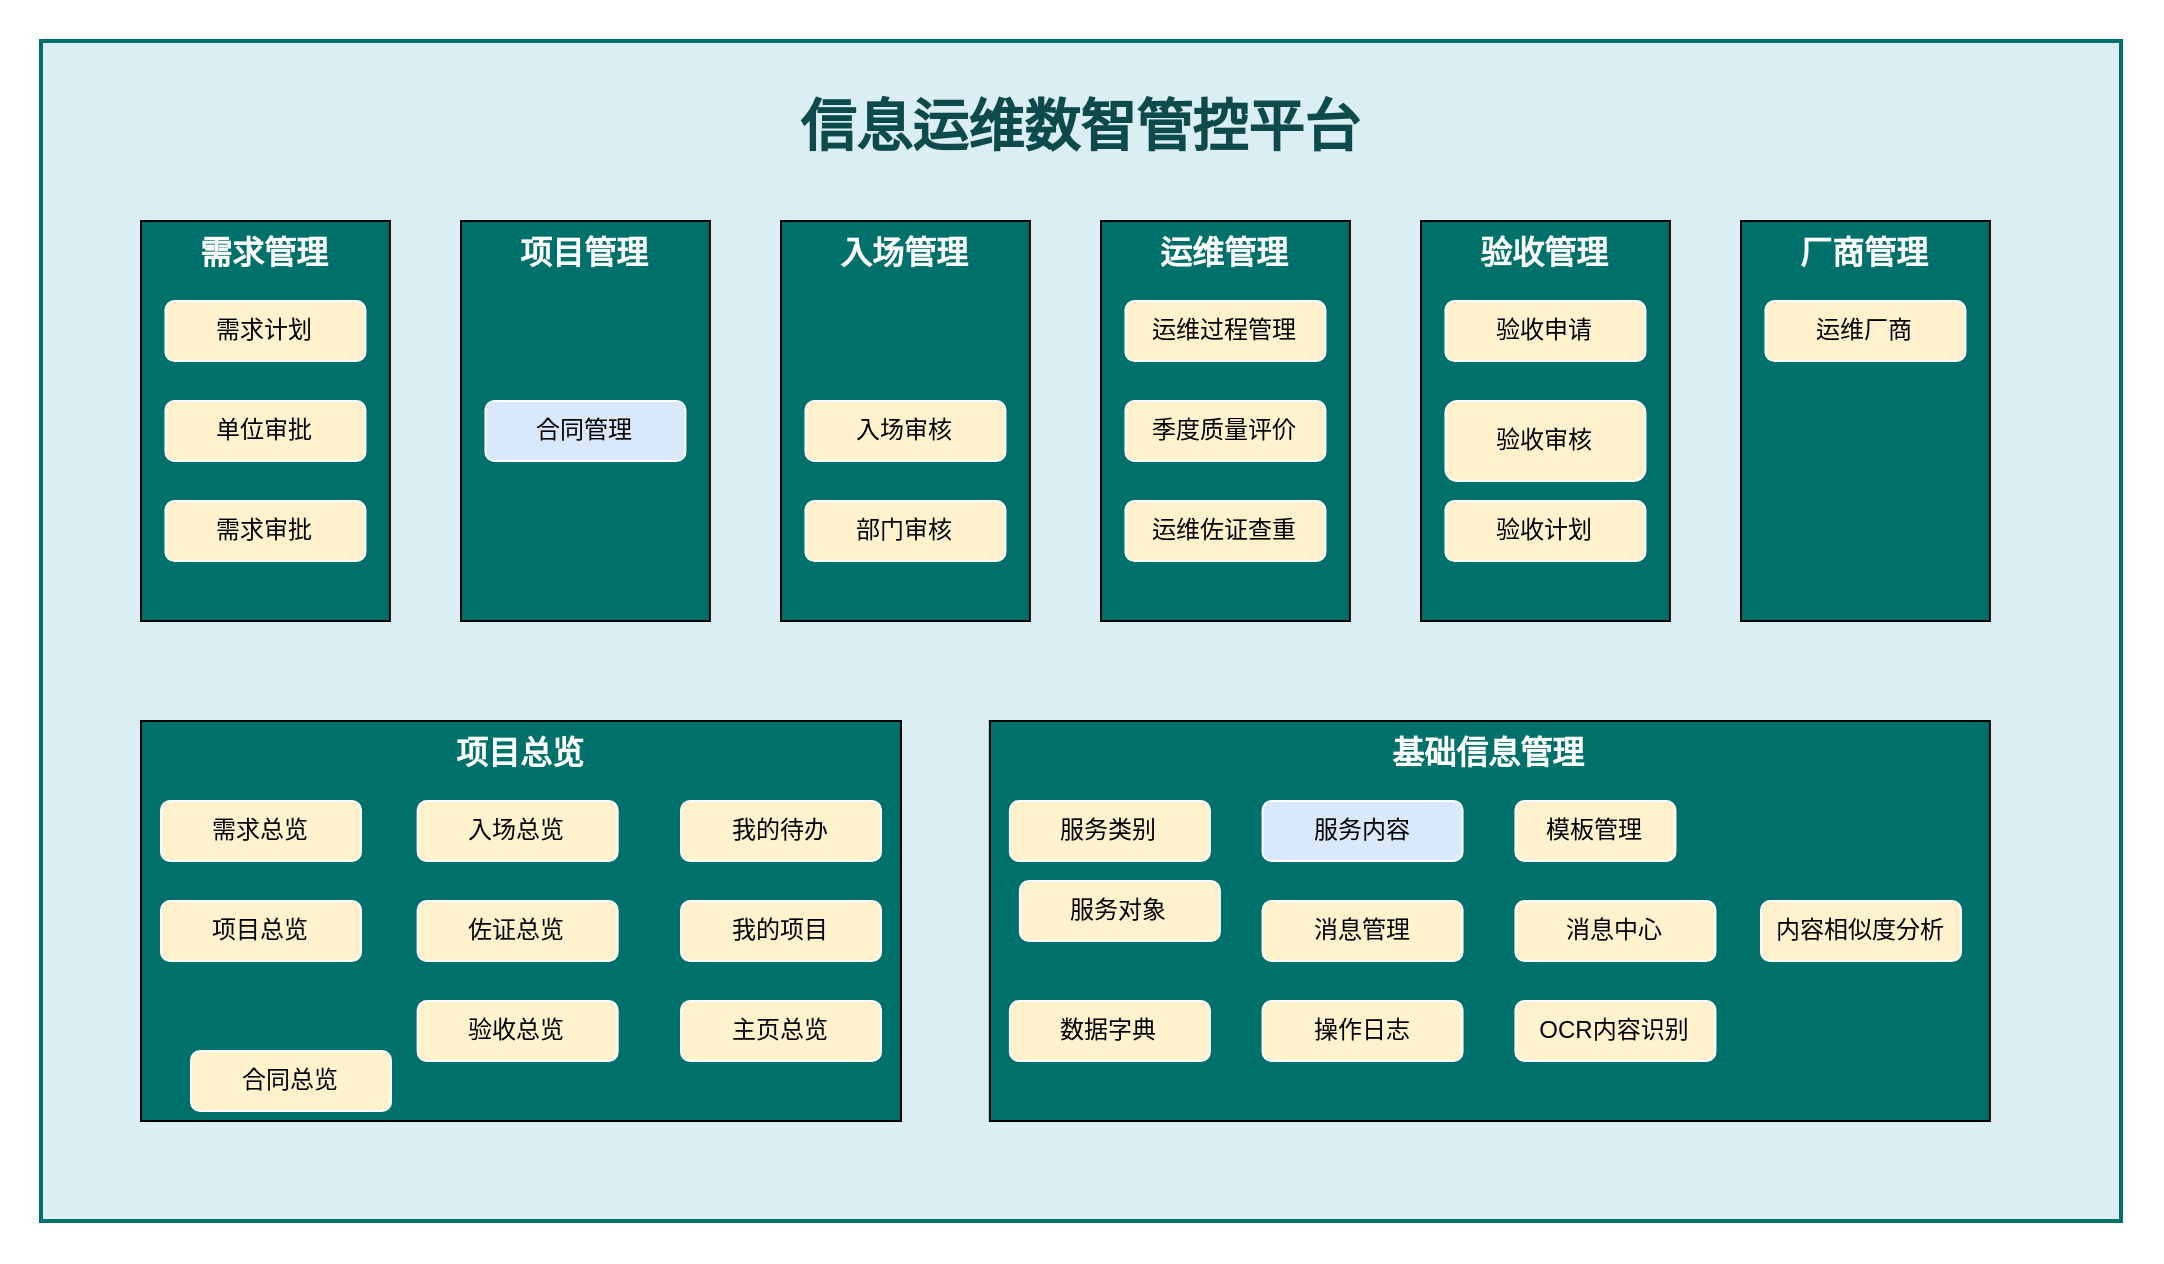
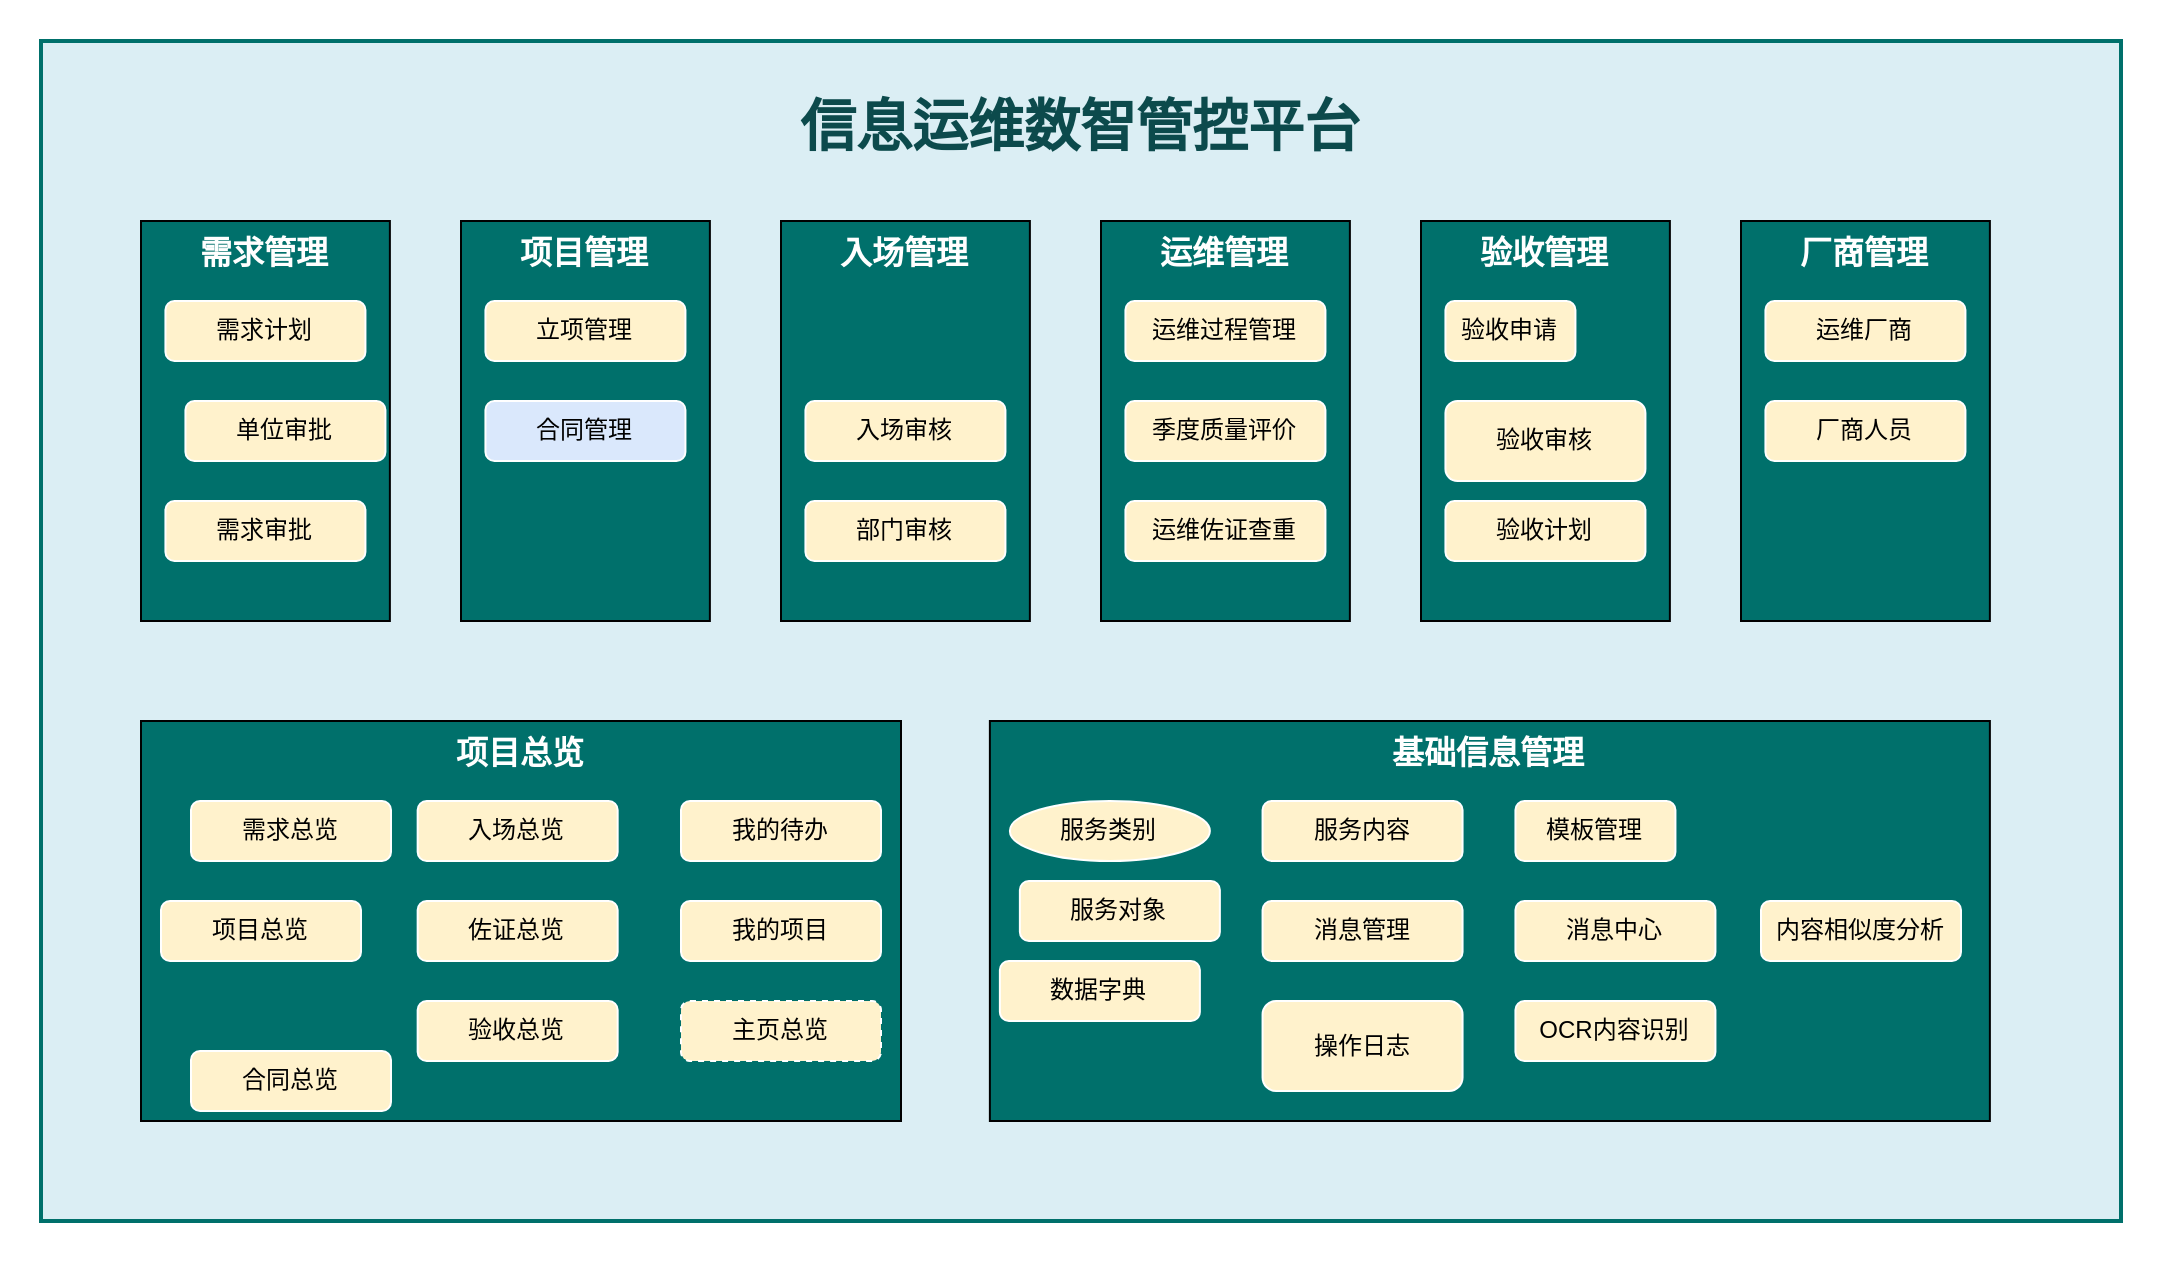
  <mxCell id="0" />
  <mxCell id="1" parent="0" />
  <mxCell id="2" value="信息运维数智管控平台" style="rounded=0;whiteSpace=wrap;html=1;verticalAlign=top;fontSize=28;spacingTop=20;strokeColor=#00706B;fillColor=#DBEEF4;fontColor=#0C4A4C;fontStyle=1;strokeWidth=2;" parent="1" vertex="1"><mxGeometry x="20" y="20" width="1040" height="590" as="geometry" /></mxCell>
  <mxCell id="3" value="项目总览" style="rounded=0;whiteSpace=wrap;html=1;verticalAlign=top;fontSize=16;fillColor=#00706B;fontColor=#FFFFFF;fontStyle=1;" parent="1" vertex="1"><mxGeometry x="70" y="360" width="380" height="200" as="geometry" /></mxCell>
- <mxCell id="4" value="需求总览" style="rounded=1;whiteSpace=wrap;html=1;strokeColor=#FFFFFF;fillColor=#FFF2CC;" parent="1" vertex="1"><mxGeometry x="80" y="400" width="100" height="30" as="geometry" /></mxCell>
+ <mxCell id="4" value="需求总览" style="rounded=1;whiteSpace=wrap;html=1;strokeColor=#FFFFFF;fillColor=#FFF2CC;" parent="1" vertex="1"><mxGeometry x="95" y="400" width="100" height="30" as="geometry" /></mxCell>
  <mxCell id="5" value="项目总览" style="rounded=1;whiteSpace=wrap;html=1;strokeColor=#FFFFFF;fillColor=#FFF2CC;" parent="1" vertex="1"><mxGeometry x="80" y="450" width="100" height="30" as="geometry" /></mxCell>
  <mxCell id="6" value="合同总览" style="rounded=1;whiteSpace=wrap;html=1;strokeColor=#FFFFFF;fillColor=#FFF2CC;" parent="1" vertex="1"><mxGeometry x="95" y="525" width="100" height="30" as="geometry" /></mxCell>
  <mxCell id="7" value="入场总览" style="rounded=1;whiteSpace=wrap;html=1;strokeColor=#FFFFFF;fillColor=#FFF2CC;" parent="1" vertex="1"><mxGeometry x="208.33" y="400" width="100" height="30" as="geometry" /></mxCell>
  <mxCell id="8" value="佐证总览" style="rounded=1;whiteSpace=wrap;html=1;strokeColor=#FFFFFF;fillColor=#FFF2CC;" parent="1" vertex="1"><mxGeometry x="208.33" y="450" width="100" height="30" as="geometry" /></mxCell>
  <mxCell id="9" value="验收总览" style="rounded=1;whiteSpace=wrap;html=1;strokeColor=#FFFFFF;fillColor=#FFF2CC;" parent="1" vertex="1"><mxGeometry x="208.33" y="500" width="100" height="30" as="geometry" /></mxCell>
  <mxCell id="10" value="厂商管理" style="rounded=0;whiteSpace=wrap;html=1;verticalAlign=top;fontSize=16;fillColor=#00706B;fontColor=#FFFFFF;fontStyle=1" parent="1" vertex="1"><mxGeometry x="870" y="110" width="124.44" height="200" as="geometry" /></mxCell>
  <mxCell id="11" value="运维厂商" style="rounded=1;whiteSpace=wrap;html=1;strokeColor=#FFFFFF;fillColor=#FFF2CC;" parent="1" vertex="1"><mxGeometry x="882.22" y="150" width="100" height="30" as="geometry" /></mxCell>
+ <mxCell id="12" value="厂商人员" style="rounded=1;whiteSpace=wrap;html=1;strokeColor=#FFFFFF;fillColor=#FFF2CC;" parent="1" vertex="1"><mxGeometry x="882.22" y="200" width="100" height="30" as="geometry" /></mxCell>
  <mxCell id="13" value="基础信息管理" style="rounded=0;whiteSpace=wrap;html=1;verticalAlign=top;fontSize=16;fillColor=#00706B;fontColor=#FFFFFF;fontStyle=1" parent="1" vertex="1"><mxGeometry x="494.44" y="360" width="500" height="200" as="geometry" /></mxCell>
- <mxCell id="14" value="服务类别" style="rounded=1;whiteSpace=wrap;html=1;strokeColor=#FFFFFF;fillColor=#FFF2CC;" parent="1" vertex="1"><mxGeometry x="504.44" y="400" width="100" height="30" as="geometry" /></mxCell>
+ <mxCell id="14" value="服务类别" style="ellipse;whiteSpace=wrap;html=1;strokeColor=#FFFFFF;fillColor=#FFF2CC;" parent="1" vertex="1"><mxGeometry x="504.44" y="400" width="100" height="30" as="geometry" /></mxCell>
  <mxCell id="15" value="服务对象" style="rounded=1;whiteSpace=wrap;html=1;strokeColor=#FFFFFF;fillColor=#FFF2CC;" parent="1" vertex="1"><mxGeometry x="509.44" y="440" width="100" height="30" as="geometry" /></mxCell>
- <mxCell id="16" value="数据字典" style="rounded=1;whiteSpace=wrap;html=1;strokeColor=#FFFFFF;fillColor=#FFF2CC;" parent="1" vertex="1"><mxGeometry x="504.44" y="500" width="100" height="30" as="geometry" /></mxCell>
- <mxCell id="17" value="服务内容" style="rounded=1;whiteSpace=wrap;html=1;strokeColor=#FFFFFF;fillColor=#dae8fc;" parent="1" vertex="1"><mxGeometry x="630.78" y="400" width="100" height="30" as="geometry" /></mxCell>
+ <mxCell id="16" value="数据字典" style="rounded=1;whiteSpace=wrap;html=1;strokeColor=#FFFFFF;fillColor=#FFF2CC;" parent="1" vertex="1"><mxGeometry x="499.44" y="480" width="100" height="30" as="geometry" /></mxCell>
+ <mxCell id="17" value="服务内容" style="rounded=1;whiteSpace=wrap;html=1;strokeColor=#FFFFFF;fillColor=#FFF2CC;" parent="1" vertex="1"><mxGeometry x="630.78" y="400" width="100" height="30" as="geometry" /></mxCell>
  <mxCell id="18" value="消息管理" style="rounded=1;whiteSpace=wrap;html=1;strokeColor=#FFFFFF;fillColor=#FFF2CC;" parent="1" vertex="1"><mxGeometry x="630.78" y="450" width="100" height="30" as="geometry" /></mxCell>
- <mxCell id="19" value="操作日志" style="rounded=1;whiteSpace=wrap;html=1;strokeColor=#FFFFFF;fillColor=#FFF2CC;" parent="1" vertex="1"><mxGeometry x="630.78" y="500" width="100" height="30" as="geometry" /></mxCell>
+ <mxCell id="19" value="操作日志" style="rounded=1;whiteSpace=wrap;html=1;strokeColor=#FFFFFF;fillColor=#FFF2CC;" parent="1" vertex="1"><mxGeometry x="630.78" y="500" width="100" height="45" as="geometry" /></mxCell>
  <mxCell id="20" value="模板管理" style="rounded=1;whiteSpace=wrap;html=1;strokeColor=#FFFFFF;fillColor=#FFF2CC;" parent="1" vertex="1"><mxGeometry x="757.22" y="400" width="80" height="30" as="geometry" /></mxCell>
  <mxCell id="21" value="" style="group;flipH=1;fillColor=#00706B;fontColor=#FFFFFF;" parent="1" vertex="1" connectable="0"><mxGeometry x="70" y="110" width="124.44" height="200" as="geometry" /></mxCell>
  <mxCell id="22" value="&lt;font color=&quot;#ffffff&quot;&gt;需求管理&lt;/font&gt;" style="rounded=0;whiteSpace=wrap;html=1;verticalAlign=top;fontSize=16;fillColor=#00706B;fontColor=#000000;fontStyle=1" parent="21" vertex="1"><mxGeometry x="5.684e-14" width="124.44" height="200" as="geometry" /></mxCell>
  <mxCell id="23" value="需求计划" style="rounded=1;whiteSpace=wrap;html=1;strokeColor=#FFFFFF;fillColor=#FFF2CC;" parent="21" vertex="1"><mxGeometry x="12.22" y="40" width="100" height="30" as="geometry" /></mxCell>
- <mxCell id="24" value="单位审批" style="rounded=1;whiteSpace=wrap;html=1;strokeColor=#FFFFFF;fillColor=#FFF2CC;" parent="21" vertex="1"><mxGeometry x="12.22" y="90" width="100" height="30" as="geometry" /></mxCell>
+ <mxCell id="24" value="单位审批" style="rounded=1;whiteSpace=wrap;html=1;strokeColor=#FFFFFF;fillColor=#FFF2CC;" parent="21" vertex="1"><mxGeometry x="22.22" y="90" width="100" height="30" as="geometry" /></mxCell>
  <mxCell id="25" value="需求审批" style="rounded=1;whiteSpace=wrap;html=1;strokeColor=#FFFFFF;fillColor=#FFF2CC;" parent="21" vertex="1"><mxGeometry x="12.22" y="140" width="100" height="30" as="geometry" /></mxCell>
  <mxCell id="26" value="" style="group;flipH=1;fillColor=#FFFFFF;fontColor=#000000;" parent="1" vertex="1" connectable="0"><mxGeometry x="230" y="110" width="124.44" height="200" as="geometry" /></mxCell>
  <mxCell id="27" value="项目管理" style="rounded=0;whiteSpace=wrap;html=1;verticalAlign=top;fontSize=16;fillColor=#00706B;fontColor=#FFFFFF;fontStyle=1" parent="26" vertex="1"><mxGeometry x="5.684e-14" width="124.44" height="200" as="geometry" /></mxCell>
+ <mxCell id="28" value="立项管理" style="rounded=1;whiteSpace=wrap;html=1;strokeColor=#FFFFFF;fillColor=#FFF2CC;" parent="26" vertex="1"><mxGeometry x="12.22" y="40" width="100" height="30" as="geometry" /></mxCell>
  <mxCell id="29" value="合同管理" style="rounded=1;whiteSpace=wrap;html=1;strokeColor=#FFFFFF;fillColor=#dae8fc;" parent="26" vertex="1"><mxGeometry x="12.22" y="90" width="100" height="30" as="geometry" /></mxCell>
  <mxCell id="30" value="" style="group;flipH=1;fillColor=#FFFFFF;fontColor=#000000;" parent="1" vertex="1" connectable="0"><mxGeometry x="390" y="110" width="124.44" height="200" as="geometry" /></mxCell>
  <mxCell id="31" value="入场管理" style="rounded=0;whiteSpace=wrap;html=1;verticalAlign=top;fontSize=16;fillColor=#00706B;fontColor=#FFFFFF;fontStyle=1" parent="30" vertex="1"><mxGeometry x="5.684e-14" width="124.44" height="200" as="geometry" /></mxCell>
  <mxCell id="32" value="入场审核" style="rounded=1;whiteSpace=wrap;html=1;strokeColor=#FFFFFF;fillColor=#FFF2CC;" parent="30" vertex="1"><mxGeometry x="12.22" y="90" width="100" height="30" as="geometry" /></mxCell>
  <mxCell id="33" value="部门审核" style="rounded=1;whiteSpace=wrap;html=1;strokeColor=#FFFFFF;fillColor=#FFF2CC;" parent="30" vertex="1"><mxGeometry x="12.22" y="140" width="100" height="30" as="geometry" /></mxCell>
  <mxCell id="34" value="" style="group;flipH=1;fillColor=#FFFFFF;fontColor=#000000;" parent="1" vertex="1" connectable="0"><mxGeometry x="550" y="110" width="124.44" height="200" as="geometry" /></mxCell>
  <mxCell id="35" value="运维管理" style="rounded=0;whiteSpace=wrap;html=1;verticalAlign=top;fontSize=16;fillColor=#00706B;fontColor=#FFFFFF;fontStyle=1" parent="34" vertex="1"><mxGeometry x="5.684e-14" width="124.44" height="200" as="geometry" /></mxCell>
  <mxCell id="36" value="运维过程管理" style="rounded=1;whiteSpace=wrap;html=1;strokeColor=#FFFFFF;fillColor=#FFF2CC;" parent="34" vertex="1"><mxGeometry x="12.22" y="40" width="100" height="30" as="geometry" /></mxCell>
  <mxCell id="37" value="季度质量评价" style="rounded=1;whiteSpace=wrap;html=1;strokeColor=#FFFFFF;fillColor=#FFF2CC;" parent="34" vertex="1"><mxGeometry x="12.22" y="90" width="100" height="30" as="geometry" /></mxCell>
  <mxCell id="38" value="运维佐证查重" style="rounded=1;whiteSpace=wrap;html=1;strokeColor=#FFFFFF;fillColor=#FFF2CC;" parent="34" vertex="1"><mxGeometry x="12.22" y="140" width="100" height="30" as="geometry" /></mxCell>
  <mxCell id="39" value="" style="group;flipH=1;fillColor=#FFFFFF;fontColor=#000000;" parent="1" vertex="1" connectable="0"><mxGeometry x="710" y="110" width="124.44" height="200" as="geometry" /></mxCell>
  <mxCell id="40" value="验收管理" style="rounded=0;whiteSpace=wrap;html=1;verticalAlign=top;fontSize=16;fillColor=#00706B;fontColor=#FFFFFF;fontStyle=1" parent="39" vertex="1"><mxGeometry x="5.684e-14" width="124.44" height="200" as="geometry" /></mxCell>
- <mxCell id="41" value="验收申请" style="rounded=1;whiteSpace=wrap;html=1;strokeColor=#FFFFFF;fillColor=#FFF2CC;" parent="39" vertex="1"><mxGeometry x="12.22" y="40" width="100" height="30" as="geometry" /></mxCell>
+ <mxCell id="41" value="验收申请" style="rounded=1;whiteSpace=wrap;html=1;strokeColor=#FFFFFF;fillColor=#FFF2CC;" parent="39" vertex="1"><mxGeometry x="12.22" y="40" width="65" height="30" as="geometry" /></mxCell>
  <mxCell id="42" value="验收审核" style="rounded=1;whiteSpace=wrap;html=1;strokeColor=#FFFFFF;fillColor=#FFF2CC;" parent="39" vertex="1"><mxGeometry x="12.22" y="90" width="100" height="40" as="geometry" /></mxCell>
  <mxCell id="43" value="验收计划" style="rounded=1;whiteSpace=wrap;html=1;strokeColor=#FFFFFF;fillColor=#FFF2CC;" parent="39" vertex="1"><mxGeometry x="12.22" y="140" width="100" height="30" as="geometry" /></mxCell>
  <mxCell id="44" value="我的待办" style="rounded=1;whiteSpace=wrap;html=1;strokeColor=#FFFFFF;fillColor=#FFF2CC;" parent="1" vertex="1"><mxGeometry x="340" y="400" width="100" height="30" as="geometry" /></mxCell>
  <mxCell id="45" value="消息中心" style="rounded=1;whiteSpace=wrap;html=1;strokeColor=#FFFFFF;fillColor=#FFF2CC;" parent="1" vertex="1"><mxGeometry x="757.22" y="450" width="100" height="30" as="geometry" /></mxCell>
- <mxCell id="46" value="主页总览" style="rounded=1;whiteSpace=wrap;html=1;strokeColor=#FFFFFF;fillColor=#FFF2CC;" parent="1" vertex="1"><mxGeometry x="340" y="500" width="100" height="30" as="geometry" /></mxCell>
+ <mxCell id="46" value="主页总览" style="rounded=1;whiteSpace=wrap;html=1;strokeColor=#FFFFFF;fillColor=#FFF2CC;dashed=1;" parent="1" vertex="1"><mxGeometry x="340" y="500" width="100" height="30" as="geometry" /></mxCell>
  <mxCell id="47" value="我的项目" style="rounded=1;whiteSpace=wrap;html=1;strokeColor=#FFFFFF;fillColor=#FFF2CC;" parent="1" vertex="1"><mxGeometry x="340" y="450" width="100" height="30" as="geometry" /></mxCell>
  <mxCell id="48" value="OCR内容识别" style="rounded=1;whiteSpace=wrap;html=1;strokeColor=#FFFFFF;fillColor=#FFF2CC;" parent="1" vertex="1"><mxGeometry x="757.22" y="500" width="100" height="30" as="geometry" /></mxCell>
  <mxCell id="49" value="内容相似度分析" style="rounded=1;whiteSpace=wrap;html=1;strokeColor=#FFFFFF;fillColor=#FFF2CC;" parent="1" vertex="1"><mxGeometry x="880" y="450" width="100" height="30" as="geometry" /></mxCell>
